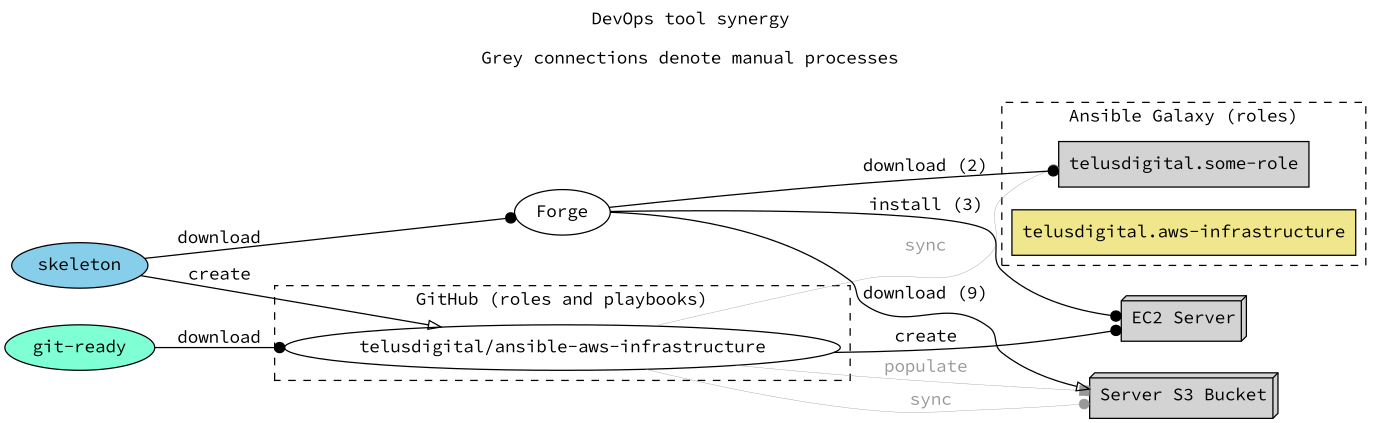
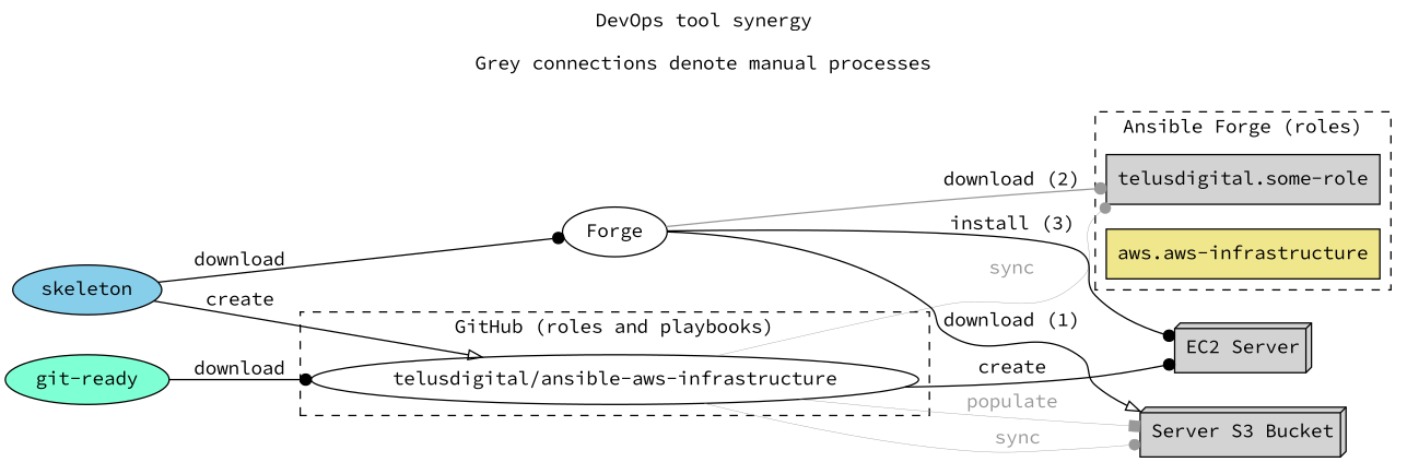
  digraph {
    compound=true
    fontname="Source Code Pro"
    label="DevOps tool synergy\n\nGrey connections denote manual processes\n "
    labelloc=top
    rankdir=LR
    node [fillcolor=lightgrey fontname="Source Code Pro" style=filled]
    edge [arrowhead=dot fontname="Source Code Pro"]
    n1 [label="EC2 Server" shape=box3d]
    n2 [label="Server S3 Bucket" shape=box3d]
    n3 [fillcolor=white label="telusdigital/ansible-aws-infrastructure" shape=ellipse]
    n4 [label="telusdigital.some-role" shape=box]
-   n5 [fillcolor=khaki label="telusdigital.aws-infrastructure" shape=box]
+   n5 [fillcolor=khaki label="aws.aws-infrastructure" shape=box]
    n6 [fillcolor=skyblue label=skeleton]
    n7 [fillcolor=white label=Forge]
    n8 [fillcolor=aquamarine label="git-ready"]
    subgraph sub_1 {
      rank=same
      n1
      n2
    }
    subgraph cluster_2 {
      label="GitHub (roles and playbooks)"
      style=dashed
      n3
    }
    subgraph cluster_3 {
-     label="Ansible Galaxy (roles)"
+     label="Ansible Forge (roles)"
      style=dashed
      n4
      n5
    }
    n3 -> n1 [label=create]
    n3 -> n2 [arrowhead=box color="#999999" fontcolor="#999999" label=" populate " penwidth=0.3]
    n3 -> n2 [color="#999999" fontcolor="#999999" label=" sync" penwidth=0.3]
    n3 -> n4 [color="#999999" fontcolor="#999999" label=sync penwidth=0.3]
    n6 -> n3 [arrowhead=onormal label=create]
    n6 -> n7 [label=download]
    n7 -> n1 [label="install (3)"]
-   n7 -> n2 [arrowhead=onormal label="download (9)"]
-   n7 -> n4 [label="download (2)"]
+   n7 -> n2 [arrowhead=onormal label="download (1)"]
+   n7 -> n4 [label="download (2)" color="#999999"]
    n8 -> n3 [label=download]
  }
